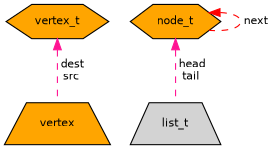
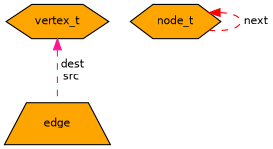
  digraph {
    node [color=black fillcolor=orange fontname=Helvetica fontsize=10 shape=trapezium style=filled]
    edge [color=deeppink dir=back fontname=Helvetica fontsize=10 labelfontname=Helvetica labelfontsize=10 style=dashed]
-   n1 [fontcolor=black height=0.2 label=vertex width=0.4]
+   n1 [fontcolor=black height=0.2 label="edge" width=0.4]
    n2 [height=0.2 label=vertex_t shape=hexagon width=0.4]
-   n3 [fillcolor=lightgrey height=0.2 label=list_t width=0.4]
    n4 [height=0.2 label=node_t shape=hexagon width=0.4]
    n2 -> n1 [label=" dest\nsrc"]
-   n4 -> n3 [label=" head\ntail"]
    n4 -> n4 [color=red label=" next"]
  }
